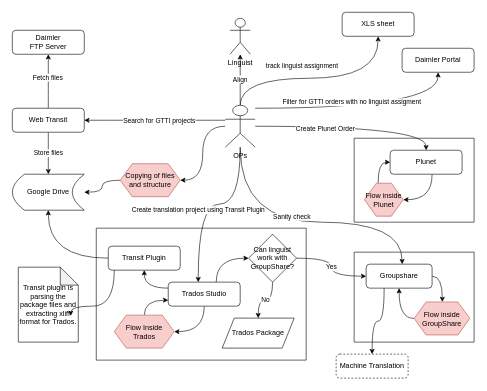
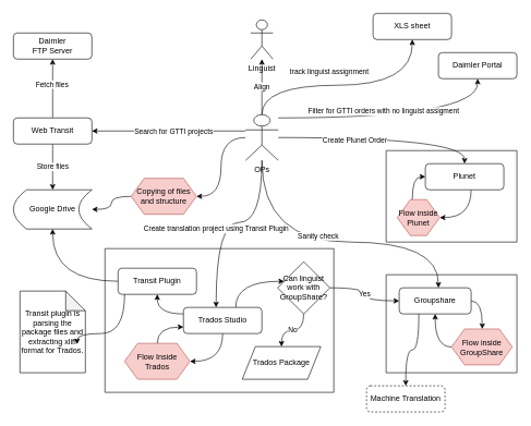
  <mxCell id="0" />
  <mxCell id="1" parent="0" />
  <mxCell id="2" value="Daimler &lt;br&gt;FTP Server" style="rounded=1;whiteSpace=wrap;html=1;fontSize=12;glass=0;strokeWidth=1;shadow=0;" parent="1" vertex="1"><mxGeometry x="20" y="50" width="120" height="40" as="geometry" /></mxCell>
  <mxCell id="3" value="Google Drive" style="shape=dataStorage;whiteSpace=wrap;html=1;fixedSize=1;" parent="1" vertex="1"><mxGeometry x="20" y="290" width="120" height="60" as="geometry" /></mxCell>
  <mxCell id="4" style="edgeStyle=orthogonalEdgeStyle;orthogonalLoop=1;jettySize=auto;html=1;curved=1;" parent="1" source="7" target="2" edge="1"><mxGeometry relative="1" as="geometry" /></mxCell>
  <mxCell id="5" value="Fetch files" style="edgeLabel;html=1;align=center;verticalAlign=middle;resizable=0;points=[];" parent="4" vertex="1" connectable="0"><mxGeometry x="0.15" y="1" relative="1" as="geometry"><mxPoint x="-1" as="offset" /></mxGeometry></mxCell>
  <mxCell id="6" value="Store files" style="edgeStyle=orthogonalEdgeStyle;orthogonalLoop=1;jettySize=auto;html=1;curved=1;" parent="1" source="7" target="3" edge="1"><mxGeometry relative="1" as="geometry"><Array as="points"><mxPoint x="80" y="200" /><mxPoint x="80" y="390" /></Array></mxGeometry></mxCell>
  <mxCell id="7" value="Web Transit" style="rounded=1;whiteSpace=wrap;html=1;fontSize=12;glass=0;strokeWidth=1;shadow=0;" parent="1" vertex="1"><mxGeometry x="20" y="180" width="120" height="40" as="geometry" /></mxCell>
  <mxCell id="8" style="edgeStyle=orthogonalEdgeStyle;orthogonalLoop=1;jettySize=auto;html=1;curved=1;" parent="1" source="19" target="7" edge="1"><mxGeometry relative="1" as="geometry"><Array as="points"><mxPoint x="310" y="200" /><mxPoint x="310" y="200" /></Array></mxGeometry></mxCell>
  <mxCell id="9" value="Search for GTTI projects" style="edgeLabel;html=1;align=center;verticalAlign=middle;resizable=0;points=[];" parent="8" vertex="1" connectable="0"><mxGeometry x="-0.341" y="1" relative="1" as="geometry"><mxPoint x="-34" y="-1" as="offset" /></mxGeometry></mxCell>
  <mxCell id="10" value="Filter for GTTI orders with no linguist assigment" style="edgeStyle=orthogonalEdgeStyle;orthogonalLoop=1;jettySize=auto;html=1;curved=1;" parent="1" source="19" target="20" edge="1"><mxGeometry x="-0.12" y="10" relative="1" as="geometry"><Array as="points"><mxPoint x="730" y="180" /></Array><mxPoint as="offset" /></mxGeometry></mxCell>
  <mxCell id="11" value="track linguist assignment" style="edgeStyle=orthogonalEdgeStyle;orthogonalLoop=1;jettySize=auto;html=1;curved=1;" parent="1" source="19" target="21" edge="1"><mxGeometry x="-0.143" y="20" relative="1" as="geometry"><Array as="points"><mxPoint x="400" y="130" /><mxPoint x="630" y="130" /></Array><mxPoint as="offset" /></mxGeometry></mxCell>
  <mxCell id="12" value="Create translation project using Transit Plugin" style="edgeStyle=orthogonalEdgeStyle;orthogonalLoop=1;jettySize=auto;html=1;curved=1;" parent="1" source="19" target="29" edge="1"><mxGeometry x="0.185" relative="1" as="geometry"><Array as="points"><mxPoint x="400" y="340" /><mxPoint x="330" y="340" /></Array><mxPoint as="offset" /></mxGeometry></mxCell>
  <mxCell id="13" value="Align" style="edgeStyle=orthogonalEdgeStyle;curved=1;orthogonalLoop=1;jettySize=auto;html=1;" parent="1" source="19" target="22" edge="1"><mxGeometry relative="1" as="geometry" /></mxCell>
  <mxCell id="14" style="edgeStyle=orthogonalEdgeStyle;curved=1;orthogonalLoop=1;jettySize=auto;html=1;" parent="1" source="19" target="38" edge="1"><mxGeometry relative="1" as="geometry"><Array as="points"><mxPoint x="400" y="370" /><mxPoint x="670" y="370" /></Array></mxGeometry></mxCell>
  <mxCell id="15" value="Sanity check" style="edgeLabel;html=1;align=center;verticalAlign=middle;resizable=0;points=[];" parent="14" vertex="1" connectable="0"><mxGeometry x="-0.181" y="-52" relative="1" as="geometry"><mxPoint x="20" y="-62" as="offset" /></mxGeometry></mxCell>
  <mxCell id="16" style="edgeStyle=orthogonalEdgeStyle;curved=1;orthogonalLoop=1;jettySize=auto;html=1;" parent="1" source="19" target="43" edge="1"><mxGeometry relative="1" as="geometry" /></mxCell>
  <mxCell id="17" value="Create Plunet Order" style="edgeLabel;html=1;align=center;verticalAlign=middle;resizable=0;points=[];" parent="16" vertex="1" connectable="0"><mxGeometry x="-0.286" y="-2" relative="1" as="geometry"><mxPoint y="1" as="offset" /></mxGeometry></mxCell>
  <mxCell id="18" style="edgeStyle=orthogonalEdgeStyle;curved=1;orthogonalLoop=1;jettySize=auto;html=1;entryX=1;entryY=0.5;entryDx=0;entryDy=0;" parent="1" source="19" target="49" edge="1"><mxGeometry relative="1" as="geometry" /></mxCell>
  <mxCell id="19" value="OPs" style="shape=umlActor;verticalLabelPosition=bottom;verticalAlign=top;html=1;outlineConnect=0;" parent="1" vertex="1"><mxGeometry x="375" y="175" width="50" height="70" as="geometry" /></mxCell>
  <mxCell id="20" value="Daimler Portal" style="rounded=1;whiteSpace=wrap;html=1;fontSize=12;glass=0;strokeWidth=1;shadow=0;" parent="1" vertex="1"><mxGeometry x="670" y="80" width="120" height="40" as="geometry" /></mxCell>
  <mxCell id="21" value="XLS sheet" style="rounded=1;whiteSpace=wrap;html=1;fontSize=12;glass=0;strokeWidth=1;shadow=0;" parent="1" vertex="1"><mxGeometry x="570" y="20" width="120" height="40" as="geometry" /></mxCell>
  <mxCell id="22" value="Linguist" style="shape=umlActor;verticalLabelPosition=bottom;verticalAlign=top;html=1;outlineConnect=0;" parent="1" vertex="1"><mxGeometry x="383" y="30" width="34" height="60" as="geometry" /></mxCell>
  <mxCell id="23" style="edgeStyle=orthogonalEdgeStyle;orthogonalLoop=1;jettySize=auto;html=1;entryX=0.5;entryY=1;entryDx=0;entryDy=0;curved=1;" parent="1" source="25" target="3" edge="1"><mxGeometry relative="1" as="geometry" /></mxCell>
  <mxCell id="24" value="" style="swimlane;startSize=0;" parent="1" vertex="1"><mxGeometry x="160" y="380" width="350" height="220" as="geometry"><mxRectangle x="220" y="420" width="70" height="23" as="alternateBounds" /></mxGeometry></mxCell>
  <mxCell id="25" value="Transit Plugin" style="rounded=1;whiteSpace=wrap;html=1;fontSize=12;glass=0;strokeWidth=1;shadow=0;" parent="24" vertex="1"><mxGeometry x="20" y="30" width="120" height="40" as="geometry" /></mxCell>
  <mxCell id="26" style="edgeStyle=orthogonalEdgeStyle;orthogonalLoop=1;jettySize=auto;html=1;curved=1;exitX=0;exitY=0.25;exitDx=0;exitDy=0;" parent="24" source="29" target="25" edge="1"><mxGeometry relative="1" as="geometry"><Array as="points"><mxPoint x="80" y="100" /></Array></mxGeometry></mxCell>
  <mxCell id="27" style="edgeStyle=orthogonalEdgeStyle;curved=1;orthogonalLoop=1;jettySize=auto;html=1;" parent="24" source="29" target="33" edge="1"><mxGeometry relative="1" as="geometry"><Array as="points"><mxPoint x="200" y="50" /></Array></mxGeometry></mxCell>
  <mxCell id="28" style="edgeStyle=orthogonalEdgeStyle;curved=1;orthogonalLoop=1;jettySize=auto;html=1;entryX=1;entryY=0.5;entryDx=0;entryDy=0;" parent="24" source="29" target="31" edge="1"><mxGeometry relative="1" as="geometry" /></mxCell>
  <mxCell id="29" value="Trados Studio" style="rounded=1;whiteSpace=wrap;html=1;fontSize=12;glass=0;strokeWidth=1;shadow=0;" parent="24" vertex="1"><mxGeometry x="120" y="90" width="120" height="40" as="geometry" /></mxCell>
  <mxCell id="30" style="edgeStyle=orthogonalEdgeStyle;curved=1;orthogonalLoop=1;jettySize=auto;html=1;entryX=0;entryY=0.75;entryDx=0;entryDy=0;" parent="24" source="31" target="29" edge="1"><mxGeometry relative="1" as="geometry"><Array as="points"><mxPoint x="80" y="120" /></Array></mxGeometry></mxCell>
  <mxCell id="31" value="Flow Inside Trados" style="shape=hexagon;perimeter=hexagonPerimeter2;whiteSpace=wrap;html=1;fixedSize=1;fillColor=#f8cecc;strokeColor=#b85450;" parent="24" vertex="1"><mxGeometry x="30" y="145" width="100" height="55" as="geometry" /></mxCell>
  <mxCell id="32" value="No" style="edgeStyle=orthogonalEdgeStyle;curved=1;orthogonalLoop=1;jettySize=auto;html=1;entryX=0.5;entryY=0;entryDx=0;entryDy=0;" parent="24" source="33" target="34" edge="1"><mxGeometry relative="1" as="geometry" /></mxCell>
- <mxCell id="33" value="Can linguist work with GroupShare?" style="rhombus;whiteSpace=wrap;html=1;" parent="24" vertex="1"><mxGeometry x="254" y="10" width="80" height="80" as="geometry" /></mxCell>
+ <mxCell id="33" value="Can linguist work with GroupShare?" style="rhombus;whiteSpace=wrap;html=1;" parent="24" vertex="1"><mxGeometry x="264" y="20" width="80" height="80" as="geometry" /></mxCell>
  <mxCell id="34" value="Trados Package" style="shape=parallelogram;perimeter=parallelogramPerimeter;whiteSpace=wrap;html=1;fixedSize=1;" parent="24" vertex="1"><mxGeometry x="210" y="150" width="120" height="50" as="geometry" /></mxCell>
  <mxCell id="35" value="Yes" style="edgeStyle=orthogonalEdgeStyle;curved=1;orthogonalLoop=1;jettySize=auto;html=1;" parent="1" source="33" target="38" edge="1"><mxGeometry relative="1" as="geometry" /></mxCell>
  <mxCell id="36" value="" style="swimlane;startSize=0;" parent="1" vertex="1"><mxGeometry x="590" y="420" width="200" height="150" as="geometry" /></mxCell>
  <mxCell id="37" style="edgeStyle=orthogonalEdgeStyle;curved=1;orthogonalLoop=1;jettySize=auto;html=1;exitX=1;exitY=0.5;exitDx=0;exitDy=0;" parent="36" source="38" target="40" edge="1"><mxGeometry relative="1" as="geometry"><Array as="points"><mxPoint x="147" y="40" /></Array></mxGeometry></mxCell>
  <mxCell id="38" value="Groupshare" style="rounded=1;whiteSpace=wrap;html=1;fontSize=12;glass=0;strokeWidth=1;shadow=0;" parent="36" vertex="1"><mxGeometry x="20" y="20" width="110" height="40" as="geometry" /></mxCell>
  <mxCell id="39" style="edgeStyle=orthogonalEdgeStyle;curved=1;orthogonalLoop=1;jettySize=auto;html=1;entryX=0.5;entryY=1;entryDx=0;entryDy=0;" parent="36" source="40" target="38" edge="1"><mxGeometry relative="1" as="geometry"><Array as="points"><mxPoint x="75" y="111" /></Array></mxGeometry></mxCell>
  <mxCell id="40" value="Flow inside GroupShare" style="shape=hexagon;perimeter=hexagonPerimeter2;whiteSpace=wrap;html=1;fixedSize=1;fillColor=#f8cecc;strokeColor=#b85450;" parent="36" vertex="1"><mxGeometry x="100" y="83" width="93" height="55" as="geometry" /></mxCell>
  <mxCell id="41" value="" style="swimlane;startSize=0;" parent="1" vertex="1"><mxGeometry x="590" y="230" width="200" height="140" as="geometry" /></mxCell>
  <mxCell id="42" style="edgeStyle=orthogonalEdgeStyle;curved=1;orthogonalLoop=1;jettySize=auto;html=1;entryX=1;entryY=0.5;entryDx=0;entryDy=0;" parent="41" source="43" target="45" edge="1"><mxGeometry relative="1" as="geometry"><Array as="points"><mxPoint x="130" y="103" /></Array></mxGeometry></mxCell>
  <mxCell id="43" value="Plunet" style="rounded=1;whiteSpace=wrap;html=1;fontSize=12;glass=0;strokeWidth=1;shadow=0;" parent="41" vertex="1"><mxGeometry x="60" y="20" width="120" height="40" as="geometry" /></mxCell>
  <mxCell id="44" style="edgeStyle=orthogonalEdgeStyle;curved=1;orthogonalLoop=1;jettySize=auto;html=1;entryX=0;entryY=0.5;entryDx=0;entryDy=0;" parent="41" source="45" target="43" edge="1"><mxGeometry relative="1" as="geometry"><Array as="points"><mxPoint x="40" y="40" /></Array></mxGeometry></mxCell>
  <mxCell id="45" value="Flow inside Plunet" style="shape=hexagon;perimeter=hexagonPerimeter2;whiteSpace=wrap;html=1;fixedSize=1;fillColor=#f8cecc;strokeColor=#b85450;" parent="41" vertex="1"><mxGeometry x="17" y="75" width="65" height="55" as="geometry" /></mxCell>
  <mxCell id="46" value="Machine Translation" style="rounded=1;whiteSpace=wrap;html=1;fontSize=12;glass=0;strokeWidth=1;shadow=0;dashed=1;" parent="1" vertex="1"><mxGeometry x="560" y="590" width="120" height="40" as="geometry" /></mxCell>
  <mxCell id="47" style="edgeStyle=orthogonalEdgeStyle;curved=1;orthogonalLoop=1;jettySize=auto;html=1;" parent="1" source="38" target="46" edge="1"><mxGeometry relative="1" as="geometry"><Array as="points"><mxPoint x="640" y="535" /><mxPoint x="620" y="535" /></Array></mxGeometry></mxCell>
  <mxCell id="48" style="edgeStyle=orthogonalEdgeStyle;curved=1;orthogonalLoop=1;jettySize=auto;html=1;entryX=1;entryY=0.5;entryDx=0;entryDy=0;" parent="1" source="49" target="3" edge="1"><mxGeometry relative="1" as="geometry" /></mxCell>
  <mxCell id="49" value="Copying of files and structure" style="shape=hexagon;perimeter=hexagonPerimeter2;whiteSpace=wrap;html=1;fixedSize=1;fillColor=#f8cecc;strokeColor=#b85450;" parent="1" vertex="1"><mxGeometry x="200" y="272.5" width="100" height="55" as="geometry" /></mxCell>
  <mxCell id="50" value="Transit plugin is parsing the package files and extracting xliff format for Trados." style="shape=note;whiteSpace=wrap;html=1;backgroundOutline=1;darkOpacity=0.05;" vertex="1" parent="1"><mxGeometry x="30" y="445" width="100" height="125" as="geometry" /></mxCell>
  <mxCell id="51" style="edgeStyle=orthogonalEdgeStyle;orthogonalLoop=1;jettySize=auto;html=1;entryX=0.875;entryY=0.65;entryDx=0;entryDy=0;entryPerimeter=0;curved=1;" edge="1" parent="1" source="25" target="50"><mxGeometry relative="1" as="geometry"><Array as="points"><mxPoint x="190" y="510" /></Array></mxGeometry></mxCell>
